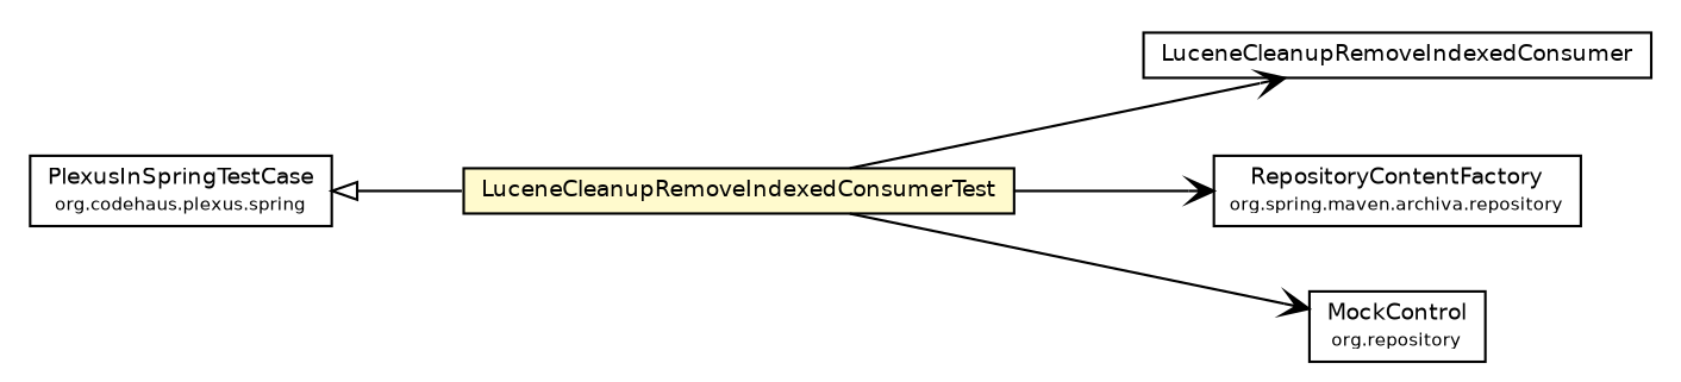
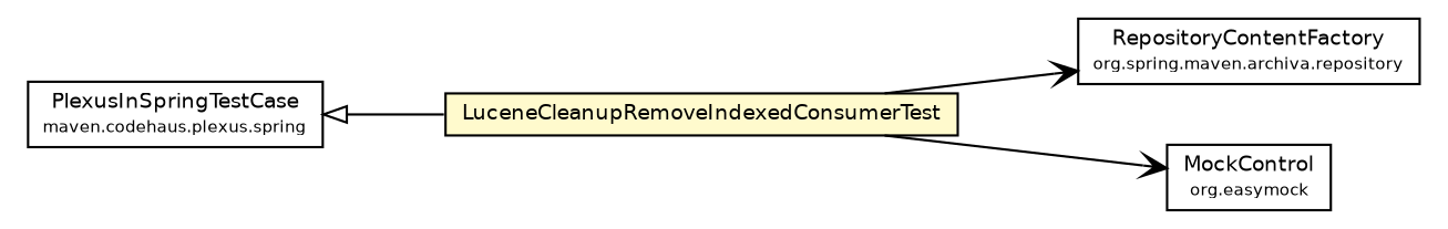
  digraph {
    rankdir=LR
    node [fontcolor=black fontname=Helvetica fontsize=9.0 shape=plaintext]
    edge [arrowhead=open color=black fontcolor=black fontname=Helvetica fontsize=10.0 headport=p labelfontname=Helvetica labelfontsize=10 tailport=p]
    n1 [label=<<table border="0" cellborder="1" cellspacing="0" cellpadding="2" port="p" bgcolor="lemonChiffon" href="./LuceneCleanupRemoveIndexedConsumerTest.html"> 		<tr><td><table border="0" cellspacing="0" cellpadding="1"> 			<tr><td> LuceneCleanupRemoveIndexedConsumerTest </td></tr> 		</table></td></tr> 		</table>>]
-   n2 [label=<<table border="0" cellborder="1" cellspacing="0" cellpadding="2" port="p" href="http://java.sun.com/j2se/1.4.2/docs/api/org/apache/archiva/consumers/lucene/LuceneCleanupRemoveIndexedConsumer.html"> 		<tr><td><table border="0" cellspacing="0" cellpadding="1"> 			<tr><td> LuceneCleanupRemoveIndexedConsumer </td></tr> 		</table></td></tr> 		</table>>]
    n3 [label=<<table border="0" cellborder="1" cellspacing="0" cellpadding="2" port="p" href="http://java.sun.com/j2se/1.4.2/docs/api/org/apache/maven/archiva/repository/RepositoryContentFactory.html"> 		<tr><td><table border="0" cellspacing="0" cellpadding="1"> 			<tr><td> RepositoryContentFactory </td></tr> 			<tr><td><font point-size="7.0"> org.spring.maven.archiva.repository </font></td></tr> 		</table></td></tr> 		</table>>]
-   n4 [label=<<table border="0" cellborder="1" cellspacing="0" cellpadding="2" port="p" href="http://java.sun.com/j2se/1.4.2/docs/api/org/easymock/MockControl.html"> 		<tr><td><table border="0" cellspacing="0" cellpadding="1"> 			<tr><td> MockControl </td></tr> 			<tr><td><font point-size="7.0"> org.repository </font></td></tr> 		</table></td></tr> 		</table>>]
-   n5 [label=<<table border="0" cellborder="1" cellspacing="0" cellpadding="2" port="p" href="http://java.sun.com/j2se/1.4.2/docs/api/org/codehaus/plexus/spring/PlexusInSpringTestCase.html"> 		<tr><td><table border="0" cellspacing="0" cellpadding="1"> 			<tr><td> PlexusInSpringTestCase </td></tr> 			<tr><td><font point-size="7.0"> org.codehaus.plexus.spring </font></td></tr> 		</table></td></tr> 		</table>>]
-   n1 -> n2
+   n4 [label=<<table border="0" cellborder="1" cellspacing="0" cellpadding="2" port="p" href="http://java.sun.com/j2se/1.4.2/docs/api/org/easymock/MockControl.html"> 		<tr><td><table border="0" cellspacing="0" cellpadding="1"> 			<tr><td> MockControl </td></tr> 			<tr><td><font point-size="7.0"> org.easymock </font></td></tr> 		</table></td></tr> 		</table>>]
+   n5 [label=<<table border="0" cellborder="1" cellspacing="0" cellpadding="2" port="p" href="http://java.sun.com/j2se/1.4.2/docs/api/org/codehaus/plexus/spring/PlexusInSpringTestCase.html"> 		<tr><td><table border="0" cellspacing="0" cellpadding="1"> 			<tr><td> PlexusInSpringTestCase </td></tr> 			<tr><td><font point-size="7.0"> maven.codehaus.plexus.spring </font></td></tr> 		</table></td></tr> 		</table>>]
    n1 -> n3
    n1 -> n4
    n5 -> n1 [arrowtail=empty dir=back fontsize=10 arrowhead="" color="" fontcolor=""]
  }
